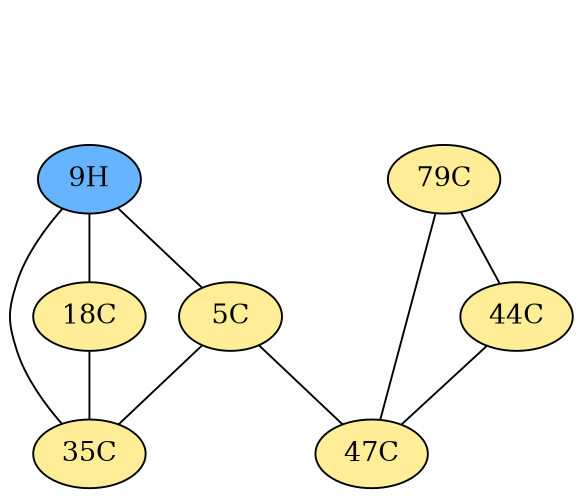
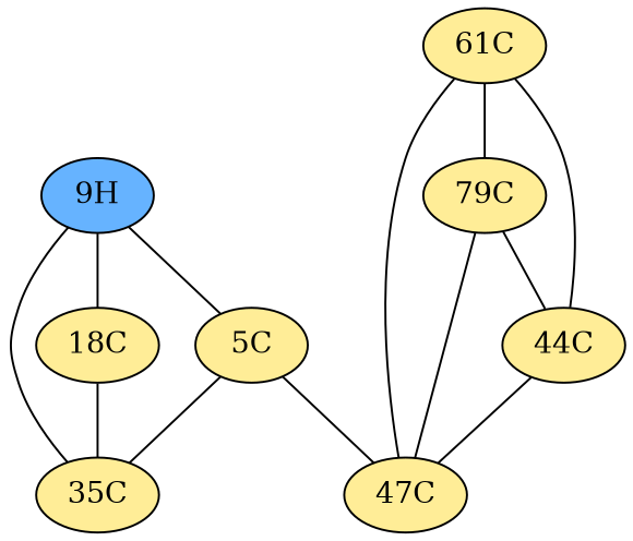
  graph {
    fontname="DejaVu Serif"
    node [fillcolor="#FFED97" fontname="DejaVu Serif" style=radial]
    edge [fontname="DejaVu Serif" penwidth=1]
    n1 [fillcolor="#66B3FF" label="9H"]
    "5C"
    "35C"
    "18C"
    "47C"
+   "61C"
    "79C"
    "44C"
    n1 -- "5C"
    n1 -- "35C"
    n1 -- "18C"
    "5C" -- "35C"
    "5C" -- "47C"
    "18C" -- "35C"
+   "61C" -- "47C"
+   "61C" -- "79C"
+   "61C" -- "44C"
    "79C" -- "47C"
    "79C" -- "44C"
    "44C" -- "47C"
  }
